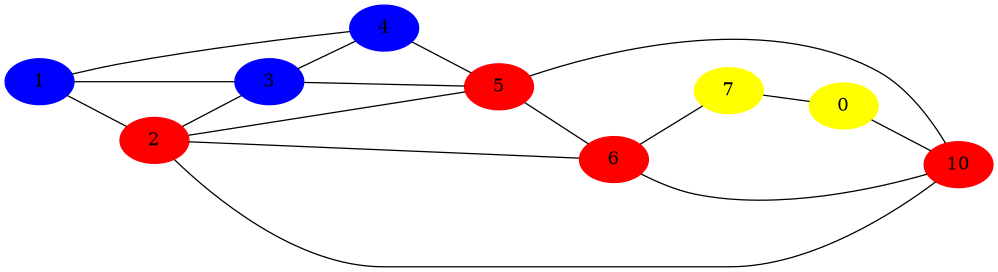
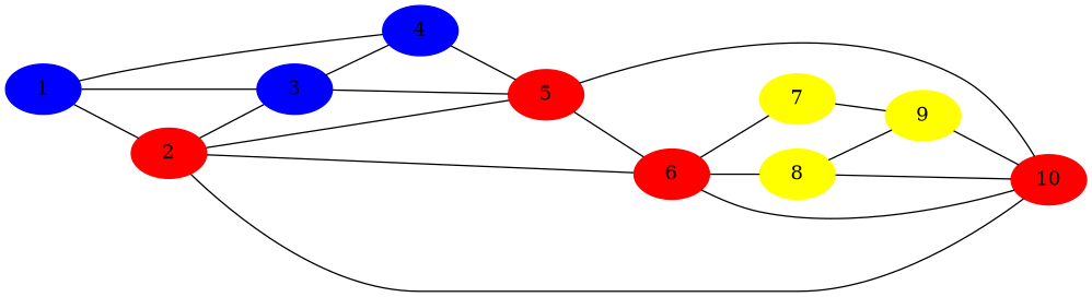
  graph {
    rankdir=LR
    node [color=red style=filled]
    1 [color=blue]
    2
    3 [color=blue]
    4 [color=blue]
    5
    6
    10
    7 [color=yellow]
-   9 [color=yellow label=0]
+   8 [color=yellow]
+   9 [color=yellow]
    1 -- 2
    1 -- 3
    1 -- 4
    2 -- 3
    2 -- 5
    2 -- 6
    2 -- 10
    3 -- 4
    3 -- 5
    4 -- 5
    5 -- 6
    5 -- 10
    6 -- 10
    6 -- 7
+   6 -- 8
    7 -- 9
+   8 -- 10
+   8 -- 9
    9 -- 10
  }
